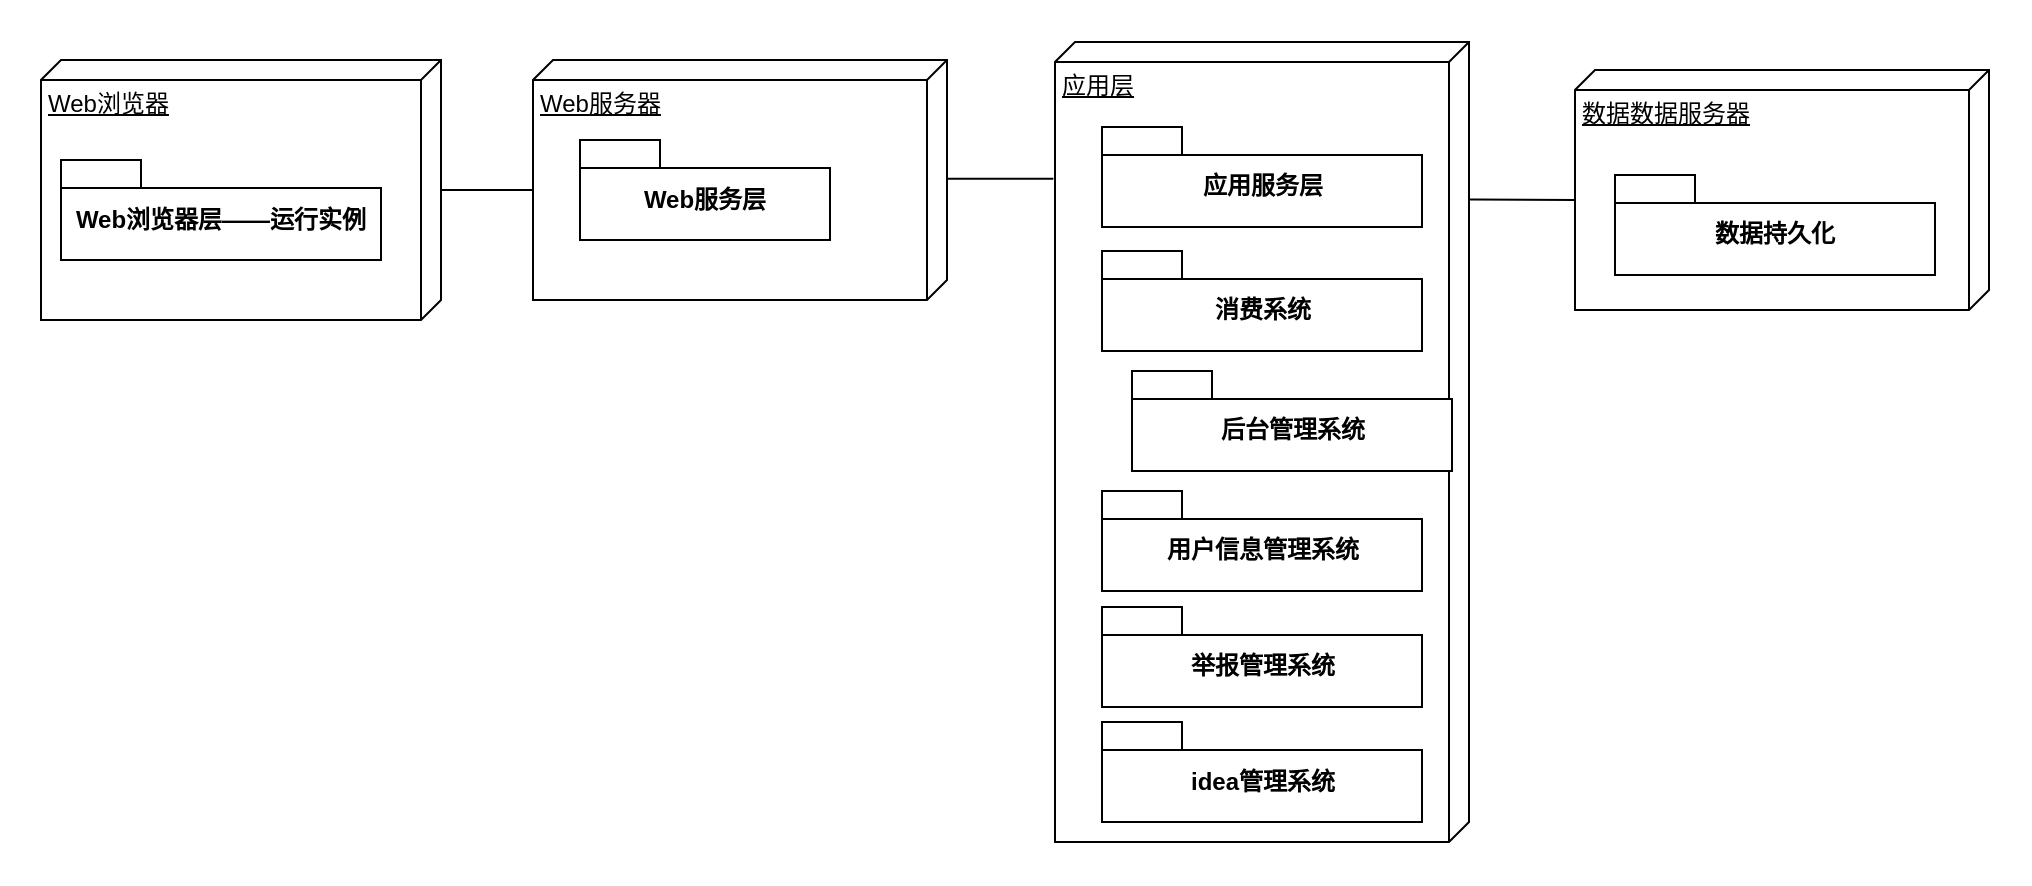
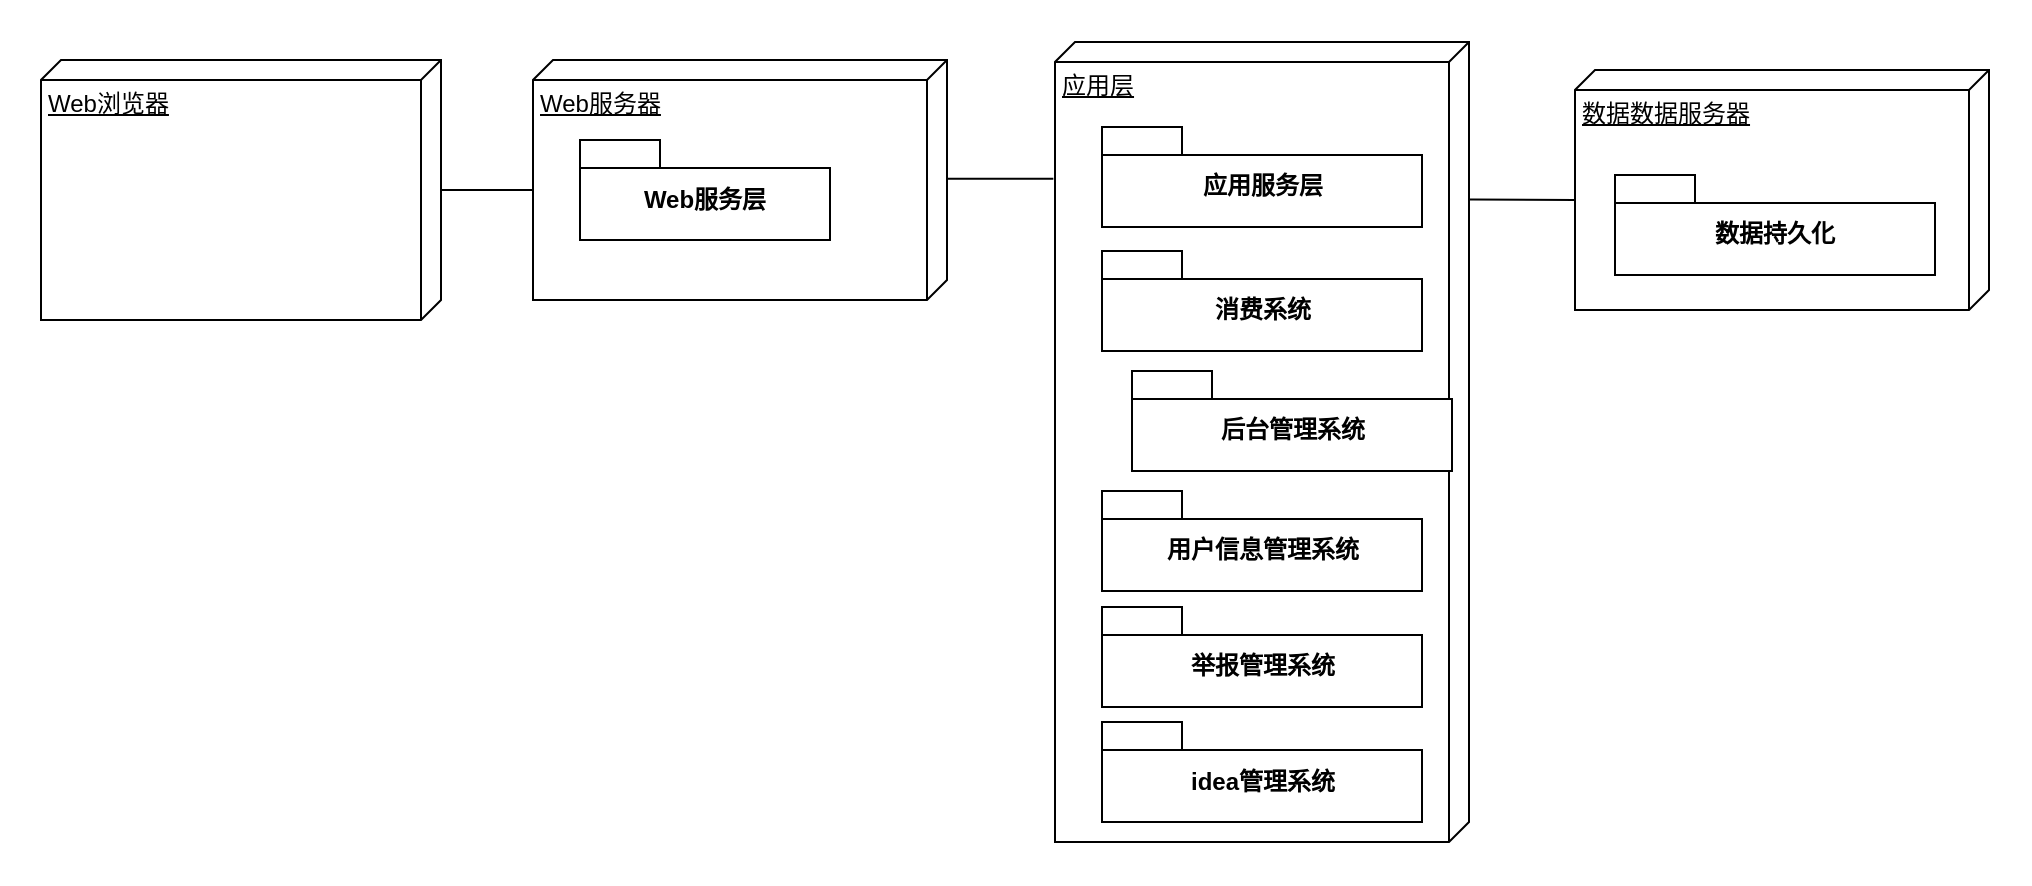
  <mxCell id="0" />
  <mxCell id="1" parent="0" />
  <mxCell id="2" value="" style="edgeStyle=orthogonalEdgeStyle;rounded=0;orthogonalLoop=1;jettySize=auto;html=1;endArrow=none;endFill=0;entryX=0;entryY=0;entryDx=65;entryDy=207;entryPerimeter=0;" edge="1" parent="1" source="3" target="6"><mxGeometry relative="1" as="geometry"><mxPoint x="220" y="94.5" as="targetPoint" /></mxGeometry></mxCell>
  <mxCell id="3" value="Web浏览器" style="verticalAlign=top;align=left;spacingTop=8;spacingLeft=2;spacingRight=12;shape=cube;size=10;direction=south;fontStyle=4;html=1;" vertex="1" parent="1"><mxGeometry x="20" y="29.5" width="200" height="130" as="geometry" /></mxCell>
- <mxCell id="4" value="Web浏览器层——运行实例" style="shape=folder;fontStyle=1;spacingTop=10;tabWidth=40;tabHeight=14;tabPosition=left;html=1;" vertex="1" parent="1"><mxGeometry x="30" y="79.5" width="160" height="50" as="geometry" /></mxCell>
  <mxCell id="5" value="" style="edgeStyle=orthogonalEdgeStyle;rounded=0;orthogonalLoop=1;jettySize=auto;html=1;endArrow=none;endFill=0;entryX=0.171;entryY=1.004;entryDx=0;entryDy=0;entryPerimeter=0;" edge="1" parent="1" source="6" target="8"><mxGeometry relative="1" as="geometry"><Array as="points"><mxPoint x="424" y="89.5" /></Array></mxGeometry></mxCell>
  <mxCell id="6" value="Web服务器" style="verticalAlign=top;align=left;spacingTop=8;spacingLeft=2;spacingRight=12;shape=cube;size=10;direction=south;fontStyle=4;html=1;" vertex="1" parent="1"><mxGeometry x="266" y="29.5" width="207" height="120" as="geometry" /></mxCell>
  <mxCell id="7" value="Web服务层" style="shape=folder;fontStyle=1;spacingTop=10;tabWidth=40;tabHeight=14;tabPosition=left;html=1;" vertex="1" parent="1"><mxGeometry x="289.5" y="69.5" width="125" height="50" as="geometry" /></mxCell>
  <mxCell id="8" value="应用层" style="verticalAlign=top;align=left;spacingTop=8;spacingLeft=2;spacingRight=12;shape=cube;size=10;direction=south;fontStyle=4;html=1;" vertex="1" parent="1"><mxGeometry x="527" y="20.5" width="207" height="400" as="geometry" /></mxCell>
  <mxCell id="9" value="数据数据服务器" style="verticalAlign=top;align=left;spacingTop=8;spacingLeft=2;spacingRight=12;shape=cube;size=10;direction=south;fontStyle=4;html=1;" vertex="1" parent="1"><mxGeometry x="787" y="34.5" width="207" height="120" as="geometry" /></mxCell>
  <mxCell id="10" value="应用服务层" style="shape=folder;fontStyle=1;spacingTop=10;tabWidth=40;tabHeight=14;tabPosition=left;html=1;" vertex="1" parent="1"><mxGeometry x="550.5" y="63" width="160" height="50" as="geometry" /></mxCell>
  <mxCell id="11" value="消费系统" style="shape=folder;fontStyle=1;spacingTop=10;tabWidth=40;tabHeight=14;tabPosition=left;html=1;" vertex="1" parent="1"><mxGeometry x="550.5" y="125" width="160" height="50" as="geometry" /></mxCell>
  <mxCell id="12" value="后台管理系统" style="shape=folder;fontStyle=1;spacingTop=10;tabWidth=40;tabHeight=14;tabPosition=left;html=1;" vertex="1" parent="1"><mxGeometry x="565.5" y="185" width="160" height="50" as="geometry" /></mxCell>
  <mxCell id="13" value="用户信息管理系统" style="shape=folder;fontStyle=1;spacingTop=10;tabWidth=40;tabHeight=14;tabPosition=left;html=1;" vertex="1" parent="1"><mxGeometry x="550.5" y="245" width="160" height="50" as="geometry" /></mxCell>
  <mxCell id="14" value="举报管理系统" style="shape=folder;fontStyle=1;spacingTop=10;tabWidth=40;tabHeight=14;tabPosition=left;html=1;" vertex="1" parent="1"><mxGeometry x="550.5" y="303" width="160" height="50" as="geometry" /></mxCell>
  <mxCell id="15" value="数据持久化" style="shape=folder;fontStyle=1;spacingTop=10;tabWidth=40;tabHeight=14;tabPosition=left;html=1;" vertex="1" parent="1"><mxGeometry x="807" y="87" width="160" height="50" as="geometry" /></mxCell>
  <mxCell id="16" value="idea管理系统" style="shape=folder;fontStyle=1;spacingTop=10;tabWidth=40;tabHeight=14;tabPosition=left;html=1;" vertex="1" parent="1"><mxGeometry x="550.5" y="360.5" width="160" height="50" as="geometry" /></mxCell>
  <mxCell id="17" value="" style="edgeStyle=orthogonalEdgeStyle;rounded=0;orthogonalLoop=1;jettySize=auto;html=1;endArrow=none;endFill=0;entryX=0;entryY=0;entryDx=65;entryDy=207;entryPerimeter=0;exitX=0.197;exitY=-0.002;exitDx=0;exitDy=0;exitPerimeter=0;" edge="1" parent="1" source="8" target="9"><mxGeometry relative="1" as="geometry"><mxPoint x="777" y="179.569" as="sourcePoint" /><mxPoint x="983" y="179.569" as="targetPoint" /><Array as="points"><mxPoint x="736" y="99.5" /></Array></mxGeometry></mxCell>
